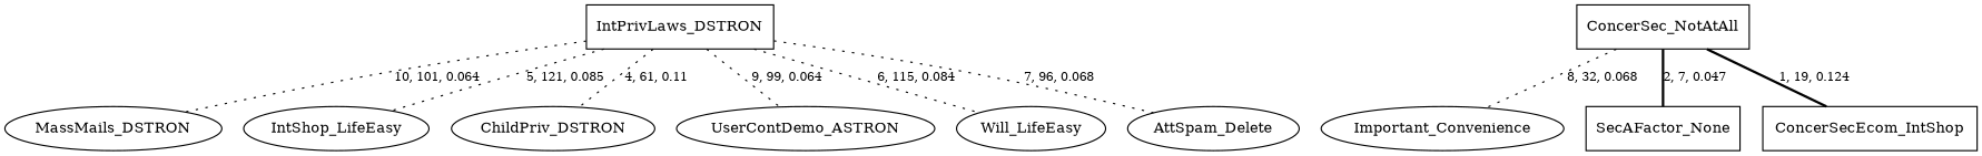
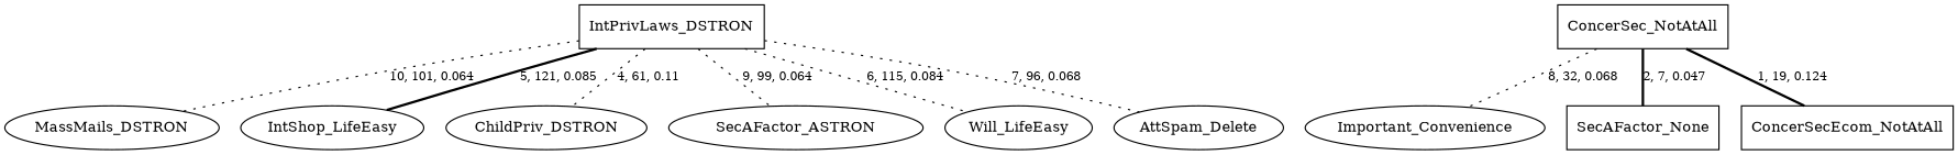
  graph {
    node [fontsize=12]
    edge [fontsize=10 style=dotted]
    n1 [label=MassMails_DSTRON]
    n2 [label=Important_Convenience]
    n3 [label=SecAFactor_None shape=box]
-   n4 [label=ConcerSecEcom_IntShop shape=box]
+   n4 [label=ConcerSecEcom_NotAtAll shape=box]
    n5 [label=IntShop_LifeEasy]
    n6 [label=IntPrivLaws_DSTRON shape=box]
    n7 [label=ChildPriv_DSTRON]
-   n8 [label=UserContDemo_ASTRON]
+   n8 [label=SecAFactor_ASTRON]
    n9 [label=Will_LifeEasy]
    n10 [label=AttSpam_Delete]
    n11 [label=ConcerSec_NotAtAll shape=box]
    n6 -- n1 [label="10, 101, 0.064"]
-   n6 -- n5 [label="5, 121, 0.085"]
+   n6 -- n5 [label="5, 121, 0.085" style=bold]
    n6 -- n7 [label="4, 61, 0.11"]
    n6 -- n8 [label="9, 99, 0.064"]
    n6 -- n9 [label="6, 115, 0.084"]
    n6 -- n10 [label="7, 96, 0.068"]
    n11 -- n2 [label="8, 32, 0.068"]
    n11 -- n3 [label="2, 7, 0.047" style=bold]
    n11 -- n4 [label="1, 19, 0.124" style=bold]
  }
